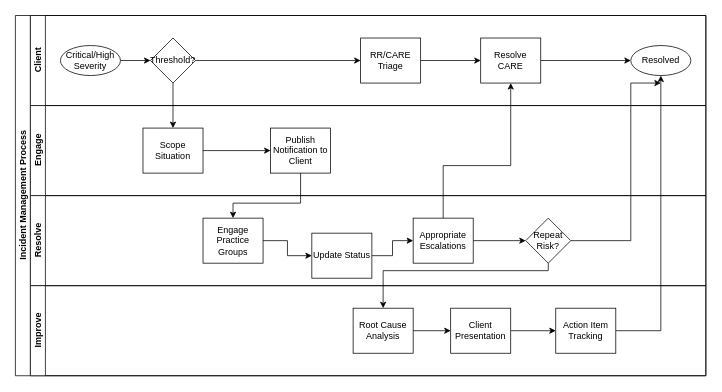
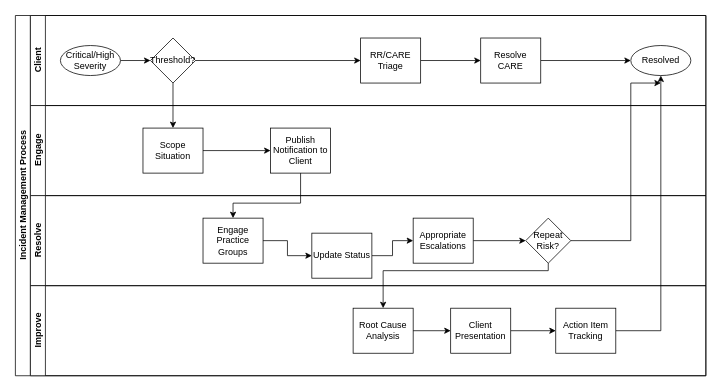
  <mxCell id="0" />
  <mxCell id="1" parent="0" />
  <mxCell id="2" value="Incident Management Process" style="swimlane;html=1;childLayout=stackLayout;resizeParent=1;resizeParentMax=0;horizontal=0;startSize=20;horizontalStack=0;" parent="1" vertex="1"><mxGeometry x="20" y="20" width="920" height="480" as="geometry" /></mxCell>
  <mxCell id="3" value="Client" style="swimlane;html=1;startSize=20;horizontal=0;" parent="2" vertex="1"><mxGeometry x="20" width="900" height="120" as="geometry" /></mxCell>
  <mxCell id="4" value="" style="edgeStyle=orthogonalEdgeStyle;rounded=0;orthogonalLoop=1;jettySize=auto;html=1;" edge="1" parent="3" source="5" target="12"><mxGeometry relative="1" as="geometry" /></mxCell>
  <mxCell id="5" value="Critical/High Severity" style="ellipse;whiteSpace=wrap;html=1;" parent="3" vertex="1"><mxGeometry x="40" y="40" width="80" height="40" as="geometry" /></mxCell>
  <mxCell id="6" style="edgeStyle=orthogonalEdgeStyle;rounded=0;orthogonalLoop=1;jettySize=auto;html=1;" edge="1" parent="3" source="7" target="9"><mxGeometry relative="1" as="geometry" /></mxCell>
  <mxCell id="7" value="RR/CARE&lt;br&gt;Triage" style="rounded=0;whiteSpace=wrap;html=1;fontFamily=Helvetica;fontSize=12;fontColor=#000000;align=center;" parent="3" vertex="1"><mxGeometry x="440" y="30" width="80" height="60" as="geometry" /></mxCell>
  <mxCell id="8" style="edgeStyle=orthogonalEdgeStyle;rounded=0;orthogonalLoop=1;jettySize=auto;html=1;entryX=0;entryY=0.5;entryDx=0;entryDy=0;" edge="1" parent="3" source="9" target="10"><mxGeometry relative="1" as="geometry" /></mxCell>
  <mxCell id="9" value="Resolve CARE" style="rounded=0;whiteSpace=wrap;html=1;fontFamily=Helvetica;fontSize=12;fontColor=#000000;align=center;" parent="3" vertex="1"><mxGeometry x="600" y="30" width="80" height="60" as="geometry" /></mxCell>
  <mxCell id="10" value="Resolved" style="ellipse;whiteSpace=wrap;html=1;" parent="3" vertex="1"><mxGeometry x="800" y="40" width="80" height="40" as="geometry" /></mxCell>
  <mxCell id="11" style="edgeStyle=orthogonalEdgeStyle;rounded=0;orthogonalLoop=1;jettySize=auto;html=1;entryX=0;entryY=0.5;entryDx=0;entryDy=0;" edge="1" parent="3" source="12" target="7"><mxGeometry relative="1" as="geometry" /></mxCell>
  <mxCell id="12" value="Threshold?" style="rhombus;whiteSpace=wrap;html=1;fontFamily=Helvetica;fontSize=12;fontColor=#000000;align=center;" parent="3" vertex="1"><mxGeometry x="160" y="30" width="60" height="60" as="geometry" /></mxCell>
  <mxCell id="13" value="Engage" style="swimlane;html=1;startSize=20;horizontal=0;" parent="2" vertex="1"><mxGeometry x="20" y="120" width="900" height="120" as="geometry" /></mxCell>
  <mxCell id="14" value="Publish Notification to Client" style="rounded=0;whiteSpace=wrap;html=1;fontFamily=Helvetica;fontSize=12;fontColor=#000000;align=center;" parent="13" vertex="1"><mxGeometry x="320" y="30" width="80" height="60" as="geometry" /></mxCell>
  <mxCell id="15" value="" style="edgeStyle=orthogonalEdgeStyle;rounded=0;orthogonalLoop=1;jettySize=auto;html=1;" edge="1" parent="13" source="16" target="14"><mxGeometry relative="1" as="geometry" /></mxCell>
  <mxCell id="16" value="Scope Situation" style="rounded=0;whiteSpace=wrap;html=1;fontFamily=Helvetica;fontSize=12;fontColor=#000000;align=center;" vertex="1" parent="13"><mxGeometry x="150" y="30" width="80" height="60" as="geometry" /></mxCell>
  <mxCell id="17" value="Resolve" style="swimlane;html=1;startSize=20;horizontal=0;" parent="2" vertex="1"><mxGeometry x="20" y="240" width="900" height="120" as="geometry" /></mxCell>
  <mxCell id="18" value="Engage Practice Groups" style="rounded=0;whiteSpace=wrap;html=1;fontFamily=Helvetica;fontSize=12;fontColor=#000000;align=center;" parent="17" vertex="1"><mxGeometry x="230" y="30" width="80" height="60" as="geometry" /></mxCell>
  <mxCell id="19" value="Repeat Risk?" style="rhombus;whiteSpace=wrap;html=1;fontFamily=Helvetica;fontSize=12;fontColor=#000000;align=center;" parent="17" vertex="1"><mxGeometry x="660" y="30" width="60" height="60" as="geometry" /></mxCell>
  <mxCell id="20" value="" style="edgeStyle=orthogonalEdgeStyle;rounded=0;orthogonalLoop=1;jettySize=auto;html=1;" edge="1" parent="17" source="21" target="19"><mxGeometry relative="1" as="geometry" /></mxCell>
  <mxCell id="21" value="Appropriate Escalations" style="rounded=0;whiteSpace=wrap;html=1;fontFamily=Helvetica;fontSize=12;fontColor=#000000;align=center;" parent="17" vertex="1"><mxGeometry x="510" y="30" width="80" height="60" as="geometry" /></mxCell>
  <mxCell id="22" value="Improve" style="swimlane;html=1;startSize=20;horizontal=0;" parent="2" vertex="1"><mxGeometry x="20" y="360" width="900" height="120" as="geometry" /></mxCell>
  <mxCell id="23" value="Root Cause Analysis" style="rounded=0;whiteSpace=wrap;html=1;fontFamily=Helvetica;fontSize=12;fontColor=#000000;align=center;" parent="22" vertex="1"><mxGeometry x="430" y="30" width="80" height="60" as="geometry" /></mxCell>
  <mxCell id="24" style="edgeStyle=orthogonalEdgeStyle;rounded=0;orthogonalLoop=1;jettySize=auto;html=1;exitX=0.5;exitY=1;exitDx=0;exitDy=0;entryX=0.5;entryY=0;entryDx=0;entryDy=0;" parent="2" source="19" target="23" edge="1"><mxGeometry relative="1" as="geometry"><mxPoint x="690" y="350" as="targetPoint" /><mxPoint x="690" y="290" as="sourcePoint" /><Array as="points"><mxPoint x="710" y="340" /><mxPoint x="490" y="340" /></Array></mxGeometry></mxCell>
  <mxCell id="25" value="" style="edgeStyle=orthogonalEdgeStyle;rounded=0;orthogonalLoop=1;jettySize=auto;html=1;" edge="1" parent="2" source="12" target="16"><mxGeometry relative="1" as="geometry" /></mxCell>
  <mxCell id="26" value="" style="edgeStyle=orthogonalEdgeStyle;rounded=0;orthogonalLoop=1;jettySize=auto;html=1;exitX=0.5;exitY=1;exitDx=0;exitDy=0;" edge="1" parent="2" source="14" target="18"><mxGeometry relative="1" as="geometry"><Array as="points"><mxPoint x="380" y="250" /><mxPoint x="290" y="250" /></Array></mxGeometry></mxCell>
- <mxCell id="27" style="edgeStyle=orthogonalEdgeStyle;rounded=0;orthogonalLoop=1;jettySize=auto;html=1;entryX=0.5;entryY=1;entryDx=0;entryDy=0;" edge="1" parent="2" source="21" target="9"><mxGeometry relative="1" as="geometry"><Array as="points"><mxPoint x="570" y="200" /><mxPoint x="660" y="200" /></Array></mxGeometry></mxCell>
  <mxCell id="28" value="" style="edgeStyle=orthogonalEdgeStyle;rounded=0;orthogonalLoop=1;jettySize=auto;html=1;" edge="1" parent="1" source="29" target="21"><mxGeometry relative="1" as="geometry" /></mxCell>
  <mxCell id="29" value="Update Status" style="rounded=0;whiteSpace=wrap;html=1;fontFamily=Helvetica;fontSize=12;fontColor=#000000;align=center;" parent="1" vertex="1"><mxGeometry x="415" y="310" width="80" height="60" as="geometry" /></mxCell>
  <mxCell id="30" style="edgeStyle=orthogonalEdgeStyle;rounded=0;orthogonalLoop=1;jettySize=auto;html=1;entryX=0.5;entryY=1;entryDx=0;entryDy=0;" edge="1" parent="1" source="31" target="10"><mxGeometry relative="1" as="geometry" /></mxCell>
  <mxCell id="31" value="Action Item Tracking" style="rounded=0;whiteSpace=wrap;html=1;fontFamily=Helvetica;fontSize=12;fontColor=#000000;align=center;" parent="1" vertex="1"><mxGeometry x="740" y="410" width="80" height="60" as="geometry" /></mxCell>
  <mxCell id="32" value="" style="edgeStyle=orthogonalEdgeStyle;rounded=0;orthogonalLoop=1;jettySize=auto;html=1;" edge="1" parent="1" source="33" target="31"><mxGeometry relative="1" as="geometry" /></mxCell>
  <mxCell id="33" value="Client Presentation" style="rounded=0;whiteSpace=wrap;html=1;fontFamily=Helvetica;fontSize=12;fontColor=#000000;align=center;" parent="1" vertex="1"><mxGeometry x="600" y="410" width="80" height="60" as="geometry" /></mxCell>
  <mxCell id="34" value="" style="edgeStyle=orthogonalEdgeStyle;rounded=0;orthogonalLoop=1;jettySize=auto;html=1;" edge="1" parent="1" source="18" target="29"><mxGeometry relative="1" as="geometry" /></mxCell>
  <mxCell id="35" value="" style="edgeStyle=orthogonalEdgeStyle;rounded=0;orthogonalLoop=1;jettySize=auto;html=1;" edge="1" parent="1" source="23" target="33"><mxGeometry relative="1" as="geometry" /></mxCell>
  <mxCell id="36" style="edgeStyle=orthogonalEdgeStyle;rounded=0;orthogonalLoop=1;jettySize=auto;html=1;" edge="1" parent="1" source="19"><mxGeometry relative="1" as="geometry"><mxPoint x="880" y="110" as="targetPoint" /><Array as="points"><mxPoint x="840" y="320" /><mxPoint x="840" y="110" /></Array></mxGeometry></mxCell>
